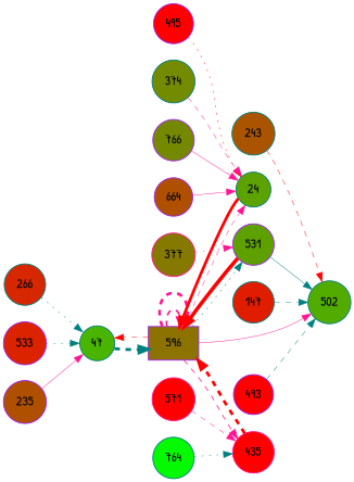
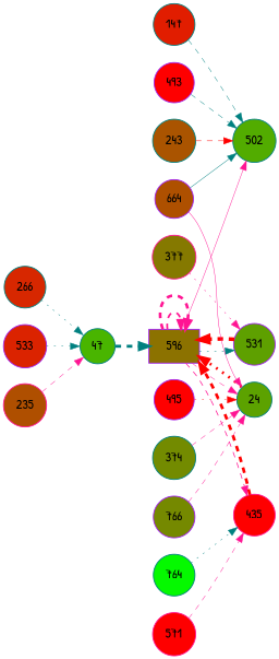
  digraph {
    fontname="Patrick Hand"
    rankdir=LR
    node [color=teal fillcolor="#fe0000" fontname="Patrick Hand" shape=circle style=filled]
    edge [color=deeppink fontname="Patrick Hand" penwidth=0.50 style=dashed]
    n1 [fillcolor="#d72700" label=266]
    n2 [fillcolor="#49b500" label=47]
    n3 [color=purple fillcolor="#8c7200" label=596 shape=box]
    n4 [color=purple fillcolor="#5ea000" label=531]
    n5 [fillcolor="#52ac00" label=502]
    n6 [fillcolor="#5ca200" label=24]
    n7 [color=deeppink label=435]
    n8 [fillcolor="#e11d00" label=147]
    n9 [color=purple fillcolor="#db2300" label=533]
    n10 [color=purple fillcolor="#ae5000" label=664]
    n11 [color=deeppink label=571]
-   n12 [color=purple fillcolor="#af4f00" label=235]
+   n12 [color=deeppink fillcolor="#af4f00" label=235]
    n13 [color=purple label=493]
    n14 [color=purple label=495]
    n15 [fillcolor="#aa5400" label=243]
    n16 [fillcolor="#738b00" label=374]
    n17 [color=deeppink fillcolor="#857900" label=377]
    n18 [fillcolor="#05f900" label=764]
    n19 [color=purple fillcolor="#758900" label=766]
    n1 -> n2 [color=teal style=dotted]
    n2 -> n3 [color=teal penwidth=3.20]
-   n3 -> n2 [color=red]
    n3 -> n3 [penwidth=1.96]
    n3 -> n3 [penwidth=3.00]
    n3 -> n4 [color=teal penwidth=0.55 style=dotted]
    n3 -> n5 [style=solid]
    n3 -> n6
    n3 -> n7 [penwidth=0.85]
-   n4 -> n3 [color=red penwidth=4.00 style=solid]
-   n6 -> n3 [color=red penwidth=3.08 style=solid]
+   n4 -> n3 [color=red penwidth=4.00]
+   n6 -> n3 [color=red penwidth=3.08 style=dotted]
    n7 -> n3 [color=red penwidth=3.10]
    n8 -> n5 [color=teal]
    n9 -> n2 [color=teal style=dotted]
-   n4 -> n5 [color=teal style=solid]
+   n10 -> n5 [color=teal style=solid]
    n10 -> n6 [style=solid]
    n11 -> n7
-   n12 -> n2 [style=solid]
+   n12 -> n2
    n13 -> n5 [color=teal]
    n14 -> n6 [color=red style=dotted]
    n15 -> n5 [color=red]
    n16 -> n6
    n17 -> n4 [style=dotted]
    n18 -> n7 [color=teal style=dotted]
-   n19 -> n6 [style=solid]
+   n19 -> n6
  }
